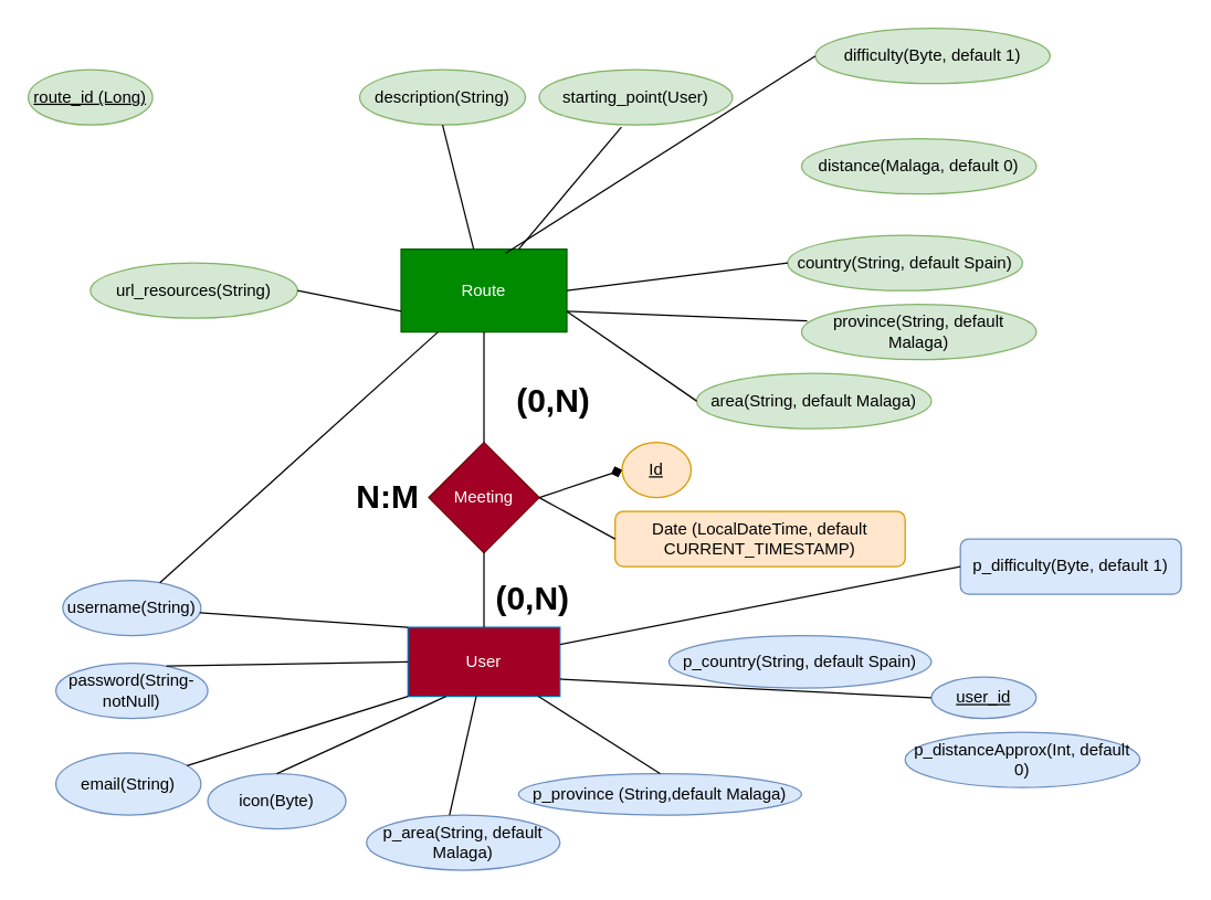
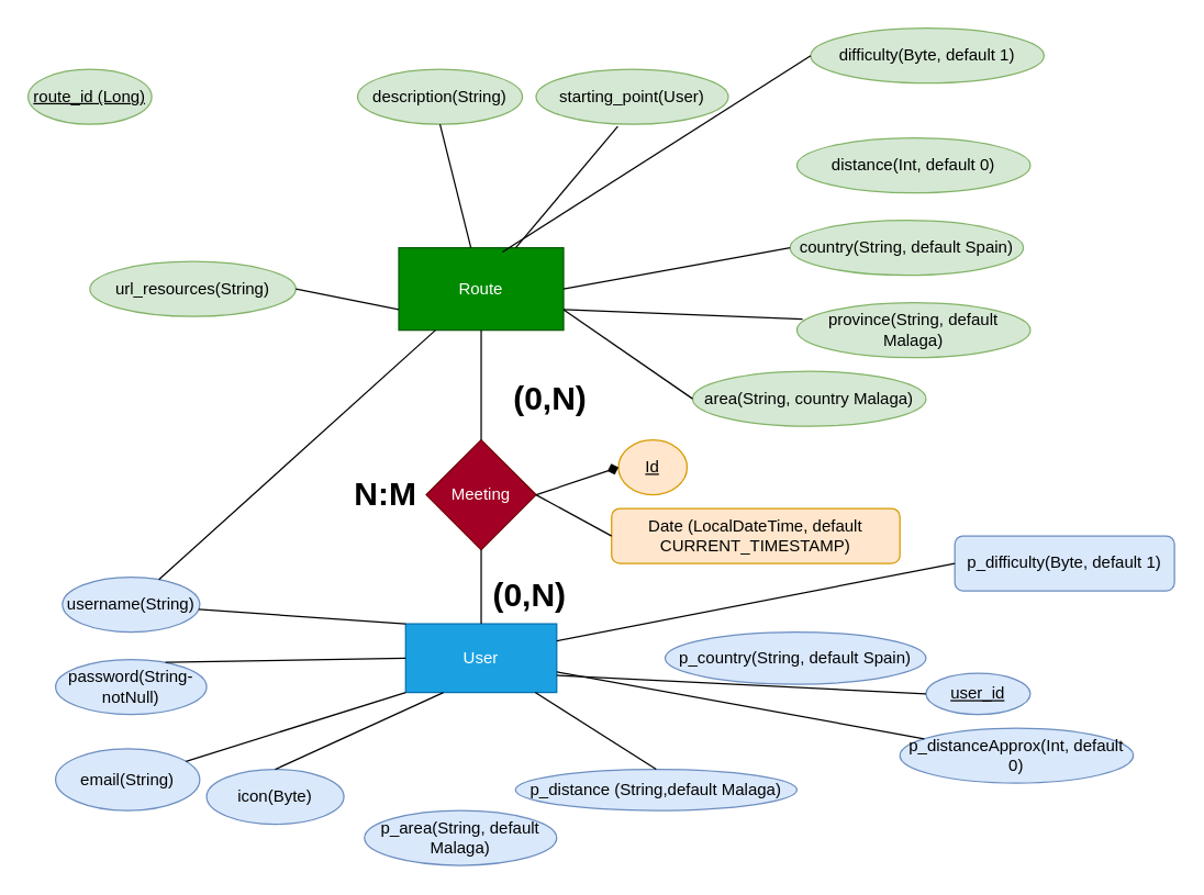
  <mxCell id="0" />
  <mxCell id="1" parent="0" />
  <mxCell id="2" value="Route" style="rounded=0;whiteSpace=wrap;html=1;fillColor=#008a00;fontColor=#ffffff;strokeColor=#005700;" parent="1" vertex="1"><mxGeometry x="290" y="180" width="120" height="60" as="geometry" /></mxCell>
  <mxCell id="3" value="&lt;u&gt;route_id (Long)&lt;/u&gt;" style="ellipse;whiteSpace=wrap;html=1;fillColor=#d5e8d4;strokeColor=#82b366;" parent="1" vertex="1"><mxGeometry x="20" y="50" width="90" height="40" as="geometry" /></mxCell>
  <mxCell id="4" value="description(String)" style="ellipse;whiteSpace=wrap;html=1;fillColor=#d5e8d4;strokeColor=#82b366;" parent="1" vertex="1"><mxGeometry x="260" y="50" width="120" height="40" as="geometry" /></mxCell>
  <mxCell id="5" value="starting_point(User)" style="ellipse;whiteSpace=wrap;html=1;fillColor=#d5e8d4;strokeColor=#82b366;" parent="1" vertex="1"><mxGeometry x="390" y="50" width="140" height="40" as="geometry" /></mxCell>
- <mxCell id="6" value="area(String, default Malaga)" style="ellipse;whiteSpace=wrap;html=1;fillColor=#d5e8d4;strokeColor=#82b366;" parent="1" vertex="1"><mxGeometry x="504" y="270" width="170" height="40" as="geometry" /></mxCell>
+ <mxCell id="6" value="area(String, country Malaga)" style="ellipse;whiteSpace=wrap;html=1;fillColor=#d5e8d4;strokeColor=#82b366;" parent="1" vertex="1"><mxGeometry x="504" y="270" width="170" height="40" as="geometry" /></mxCell>
  <mxCell id="7" value="" style="endArrow=none;html=1;rounded=0;exitX=0.5;exitY=1;exitDx=0;exitDy=0;exitPerimeter=0;" parent="1" source="4" target="2" edge="1"><mxGeometry width="50" height="50" relative="1" as="geometry"><mxPoint x="410" y="120" as="sourcePoint" /><mxPoint x="370" y="180" as="targetPoint" /></mxGeometry></mxCell>
  <mxCell id="8" value="" style="endArrow=none;html=1;rounded=0;exitX=0.425;exitY=1.038;exitDx=0;exitDy=0;exitPerimeter=0;" parent="1" source="5" target="2" edge="1"><mxGeometry width="50" height="50" relative="1" as="geometry"><mxPoint x="410" y="120" as="sourcePoint" /><mxPoint x="460" y="70" as="targetPoint" /></mxGeometry></mxCell>
  <mxCell id="9" value="" style="endArrow=none;html=1;rounded=0;entryX=0;entryY=0.5;entryDx=0;entryDy=0;exitX=1;exitY=0.75;exitDx=0;exitDy=0;" parent="1" source="2" target="6" edge="1"><mxGeometry width="50" height="50" relative="1" as="geometry"><mxPoint x="410" y="120" as="sourcePoint" /><mxPoint x="460" y="70" as="targetPoint" /><Array as="points" /></mxGeometry></mxCell>
  <mxCell id="10" value="Meeting" style="rhombus;whiteSpace=wrap;html=1;fillColor=#a20025;fontColor=#ffffff;strokeColor=#6F0000;" parent="1" vertex="1"><mxGeometry x="310" y="320" width="80" height="80" as="geometry" /></mxCell>
  <mxCell id="11" value="Date (LocalDateTime, default CURRENT_TIMESTAMP)" style="whiteSpace=wrap;html=1;fillColor=#ffe6cc;strokeColor=#d79b00;rounded=1;" parent="1" vertex="1"><mxGeometry x="445" y="370" width="210" height="40" as="geometry" /></mxCell>
  <mxCell id="12" value="" style="endArrow=none;html=1;rounded=0;exitX=1;exitY=0.5;exitDx=0;exitDy=0;entryX=0;entryY=0.5;entryDx=0;entryDy=0;" parent="1" source="10" target="11" edge="1"><mxGeometry width="50" height="50" relative="1" as="geometry"><mxPoint x="410" y="440" as="sourcePoint" /><mxPoint x="450" y="440" as="targetPoint" /><Array as="points" /></mxGeometry></mxCell>
  <mxCell id="13" value="" style="endArrow=none;html=1;rounded=0;entryX=0.5;entryY=0;entryDx=0;entryDy=0;exitX=0.5;exitY=1;exitDx=0;exitDy=0;" parent="1" source="2" target="10" edge="1"><mxGeometry width="50" height="50" relative="1" as="geometry"><mxPoint x="410" y="120" as="sourcePoint" /><mxPoint x="460" y="70" as="targetPoint" /></mxGeometry></mxCell>
  <mxCell id="14" value="(0,N)" style="text;strokeColor=none;fillColor=none;html=1;fontSize=24;fontStyle=1;verticalAlign=middle;align=center;fontFamily=Helvetica;fontColor=default;" parent="1" vertex="1"><mxGeometry x="335" y="414" width="100" height="40" as="geometry" /></mxCell>
  <mxCell id="15" value="N:M" style="text;strokeColor=none;fillColor=none;html=1;fontSize=24;fontStyle=1;verticalAlign=middle;align=center;" parent="1" vertex="1"><mxGeometry x="230" y="340" width="100" height="40" as="geometry" /></mxCell>
- <mxCell id="16" value="User" style="rounded=0;whiteSpace=wrap;html=1;fillColor=#a20025;fontColor=#ffffff;strokeColor=#006EAF;" parent="1" vertex="1"><mxGeometry x="295" y="454" width="110" height="50" as="geometry" /></mxCell>
+ <mxCell id="16" value="User" style="rounded=0;whiteSpace=wrap;html=1;fillColor=#1ba1e2;fontColor=#ffffff;strokeColor=#006EAF;" parent="1" vertex="1"><mxGeometry x="295" y="454" width="110" height="50" as="geometry" /></mxCell>
  <mxCell id="17" value="" style="endArrow=none;html=1;rounded=0;exitX=0.5;exitY=0;exitDx=0;exitDy=0;entryX=0.5;entryY=1;entryDx=0;entryDy=0;entryPerimeter=0;" parent="1" source="16" target="10" edge="1"><mxGeometry width="50" height="50" relative="1" as="geometry"><mxPoint x="420" y="500" as="sourcePoint" /><mxPoint x="380" y="400" as="targetPoint" /></mxGeometry></mxCell>
  <mxCell id="18" value="(0,N)" style="text;strokeColor=none;fillColor=none;html=1;fontSize=24;fontStyle=1;verticalAlign=middle;align=center;fontFamily=Helvetica;fontColor=default;" parent="1" vertex="1"><mxGeometry x="350" y="270" width="100" height="40" as="geometry" /></mxCell>
  <mxCell id="19" value="&lt;span&gt;username(String)&lt;/span&gt;" style="ellipse;whiteSpace=wrap;html=1;fillColor=#dae8fc;strokeColor=#6c8ebf;fontStyle=0" parent="1" vertex="1"><mxGeometry x="45" y="420" width="100" height="40" as="geometry" /></mxCell>
  <mxCell id="20" value="password(String-notNull)" style="ellipse;whiteSpace=wrap;html=1;fillColor=#dae8fc;strokeColor=#6c8ebf;" parent="1" vertex="1"><mxGeometry x="40" y="480" width="110" height="40" as="geometry" /></mxCell>
  <mxCell id="21" value="email(String)" style="ellipse;whiteSpace=wrap;html=1;fillColor=#dae8fc;strokeColor=#6c8ebf;" parent="1" vertex="1"><mxGeometry x="40" y="545" width="105" height="45" as="geometry" /></mxCell>
  <mxCell id="22" value="icon(Byte)" style="ellipse;whiteSpace=wrap;html=1;align=center;fillColor=#dae8fc;strokeColor=#6c8ebf;" parent="1" vertex="1"><mxGeometry x="150" y="560" width="100" height="40" as="geometry" /></mxCell>
  <mxCell id="23" value="" style="endArrow=none;html=1;rounded=0;entryX=0;entryY=0;entryDx=0;entryDy=0;" parent="1" source="19" target="16" edge="1"><mxGeometry width="50" height="50" relative="1" as="geometry"><mxPoint x="435" y="440" as="sourcePoint" /><mxPoint x="485" y="390" as="targetPoint" /></mxGeometry></mxCell>
  <mxCell id="24" value="" style="endArrow=none;html=1;rounded=0;exitX=0.727;exitY=0.05;exitDx=0;exitDy=0;exitPerimeter=0;entryX=0;entryY=0.5;entryDx=0;entryDy=0;" parent="1" source="20" target="16" edge="1"><mxGeometry width="50" height="50" relative="1" as="geometry"><mxPoint x="435" y="440" as="sourcePoint" /><mxPoint x="485" y="390" as="targetPoint" /></mxGeometry></mxCell>
  <mxCell id="25" value="" style="endArrow=none;html=1;rounded=0;entryX=0;entryY=1;entryDx=0;entryDy=0;" parent="1" source="21" target="16" edge="1"><mxGeometry width="50" height="50" relative="1" as="geometry"><mxPoint x="435" y="440" as="sourcePoint" /><mxPoint x="485" y="390" as="targetPoint" /></mxGeometry></mxCell>
  <mxCell id="26" value="" style="endArrow=none;html=1;rounded=0;exitX=0.5;exitY=0;exitDx=0;exitDy=0;entryX=0.25;entryY=1;entryDx=0;entryDy=0;" parent="1" source="22" target="16" edge="1"><mxGeometry width="50" height="50" relative="1" as="geometry"><mxPoint x="435" y="440" as="sourcePoint" /><mxPoint x="485" y="390" as="targetPoint" /></mxGeometry></mxCell>
  <mxCell id="27" value="difficulty(Byte, default 1)" style="ellipse;whiteSpace=wrap;html=1;fillColor=#d5e8d4;strokeColor=#82b366;" parent="1" vertex="1"><mxGeometry x="590" width="170" height="40" as="geometry" y="20" /></mxCell>
- <mxCell id="28" value="distance(Malaga, default 0)" style="ellipse;whiteSpace=wrap;html=1;fillColor=#d5e8d4;strokeColor=#82b366;" parent="1" vertex="1"><mxGeometry x="580" y="100" width="170" height="40" as="geometry" /></mxCell>
+ <mxCell id="28" value="distance(Int, default 0)" style="ellipse;whiteSpace=wrap;html=1;fillColor=#d5e8d4;strokeColor=#82b366;" parent="1" vertex="1"><mxGeometry x="580" y="100" width="170" height="40" as="geometry" /></mxCell>
  <mxCell id="29" value="" style="endArrow=none;html=1;rounded=0;exitX=0.629;exitY=0.05;exitDx=0;exitDy=0;exitPerimeter=0;entryX=0;entryY=0.5;entryDx=0;entryDy=0;" parent="1" source="2" target="27" edge="1"><mxGeometry width="50" height="50" relative="1" as="geometry"><mxPoint x="440" y="440" as="sourcePoint" /><mxPoint x="690" y="80" as="targetPoint" /></mxGeometry></mxCell>
  <mxCell id="30" value="" style="endArrow=none;html=1;rounded=0;" parent="1" source="2" target="19" edge="1"><mxGeometry width="50" height="50" relative="1" as="geometry"><mxPoint x="440" y="440" as="sourcePoint" /><mxPoint x="490" y="390" as="targetPoint" /></mxGeometry></mxCell>
  <mxCell id="31" value="p_country(String, default Spain)" style="ellipse;whiteSpace=wrap;html=1;fillColor=#dae8fc;strokeColor=#6c8ebf;" parent="1" vertex="1"><mxGeometry x="484" y="460" width="190" height="38" as="geometry" /></mxCell>
- <mxCell id="32" value="p_province (String,default Malaga)" style="ellipse;whiteSpace=wrap;html=1;fillColor=#dae8fc;strokeColor=#6c8ebf;" parent="1" vertex="1"><mxGeometry x="375" y="560" width="205" height="30" as="geometry" /></mxCell>
+ <mxCell id="32" value="p_distance (String,default Malaga)" style="ellipse;whiteSpace=wrap;html=1;fillColor=#dae8fc;strokeColor=#6c8ebf;" parent="1" vertex="1"><mxGeometry x="375" y="560" width="205" height="30" as="geometry" /></mxCell>
  <mxCell id="33" value="p_area(String, default Malaga)" style="ellipse;whiteSpace=wrap;html=1;fillColor=#dae8fc;strokeColor=#6c8ebf;" parent="1" vertex="1"><mxGeometry x="265" y="590" width="140" height="40" as="geometry" /></mxCell>
  <mxCell id="34" value="p_difficulty(Byte, default 1)" style="whiteSpace=wrap;html=1;fillColor=#dae8fc;strokeColor=#6c8ebf;rounded=1;" parent="1" vertex="1"><mxGeometry x="695" y="390" width="160" height="40" as="geometry" /></mxCell>
  <mxCell id="35" value="p_distanceApprox(Int, default 0)" style="ellipse;whiteSpace=wrap;html=1;fillColor=#dae8fc;strokeColor=#6c8ebf;" parent="1" vertex="1"><mxGeometry x="655" y="530" width="170" height="40" as="geometry" /></mxCell>
  <mxCell id="36" value="" style="endArrow=none;html=1;rounded=0;entryX=0.5;entryY=0;entryDx=0;entryDy=0;" parent="1" source="16" target="32" edge="1"><mxGeometry width="50" height="50" relative="1" as="geometry"><mxPoint x="425" y="490" as="sourcePoint" /><mxPoint x="585" y="520" as="targetPoint" /></mxGeometry></mxCell>
  <mxCell id="37" value="" style="endArrow=none;html=1;rounded=0;exitX=1;exitY=0.25;exitDx=0;exitDy=0;entryX=0;entryY=0.5;entryDx=0;entryDy=0;" parent="1" source="16" target="34" edge="1"><mxGeometry width="50" height="50" relative="1" as="geometry"><mxPoint x="535" y="570" as="sourcePoint" /><mxPoint x="585" y="520" as="targetPoint" /></mxGeometry></mxCell>
- <mxCell id="38" value="" style="endArrow=none;html=1;rounded=0;entryX=0.429;entryY=0;entryDx=0;entryDy=0;entryPerimeter=0;" parent="1" source="16" target="33" edge="1"><mxGeometry width="50" height="50" relative="1" as="geometry"><mxPoint x="415" y="520" as="sourcePoint" /><mxPoint x="585" y="520" as="targetPoint" /></mxGeometry></mxCell>
+ <mxCell id="38" value="" style="endArrow=none;html=1;rounded=0;" parent="1" source="16" target="35" edge="1"><mxGeometry width="50" height="50" relative="1" as="geometry"><mxPoint x="415" y="520" as="sourcePoint" /><mxPoint x="585" y="520" as="targetPoint" /></mxGeometry></mxCell>
  <mxCell id="39" value="url_resources(String)" style="ellipse;whiteSpace=wrap;html=1;fillColor=#d5e8d4;strokeColor=#82b366;" parent="1" vertex="1"><mxGeometry x="65" y="190" width="150" height="40" as="geometry" /></mxCell>
  <mxCell id="40" value="" style="endArrow=none;html=1;rounded=0;exitX=1;exitY=0.5;exitDx=0;exitDy=0;entryX=0;entryY=0.75;entryDx=0;entryDy=0;" parent="1" source="39" target="2" edge="1"><mxGeometry width="50" height="50" relative="1" as="geometry"><mxPoint x="410" y="440" as="sourcePoint" /><mxPoint x="460" y="390" as="targetPoint" /></mxGeometry></mxCell>
  <mxCell id="41" value="province(String, default Malaga)" style="ellipse;whiteSpace=wrap;html=1;fillColor=#d5e8d4;strokeColor=#82b366;" parent="1" vertex="1"><mxGeometry x="580" y="220" width="170" height="40" as="geometry" /></mxCell>
- <mxCell id="42" value="country(String, default Spain)" style="ellipse;whiteSpace=wrap;html=1;fillColor=#d5e8d4;strokeColor=#82b366;" parent="1" vertex="1"><mxGeometry x="570" y="170" width="170" height="40" as="geometry" /></mxCell>
+ <mxCell id="42" value="country(String, default Spain)" style="ellipse;whiteSpace=wrap;html=1;fillColor=#d5e8d4;strokeColor=#82b366;" parent="1" vertex="1"><mxGeometry x="575" y="160" width="170" height="40" as="geometry" /></mxCell>
  <mxCell id="43" value="" style="endArrow=none;html=1;rounded=0;entryX=0.024;entryY=0.3;entryDx=0;entryDy=0;entryPerimeter=0;exitX=1;exitY=0.75;exitDx=0;exitDy=0;" parent="1" source="2" target="41" edge="1"><mxGeometry width="50" height="50" relative="1" as="geometry"><mxPoint x="410" y="440" as="sourcePoint" /><mxPoint x="460" y="390" as="targetPoint" /></mxGeometry></mxCell>
  <mxCell id="44" value="" style="endArrow=none;html=1;rounded=0;entryX=0;entryY=0.5;entryDx=0;entryDy=0;exitX=1;exitY=0.5;exitDx=0;exitDy=0;" parent="1" source="2" target="42" edge="1"><mxGeometry width="50" height="50" relative="1" as="geometry"><mxPoint x="410" y="440" as="sourcePoint" /><mxPoint x="460" y="390" as="targetPoint" /></mxGeometry></mxCell>
  <mxCell id="45" value="user_id" style="ellipse;whiteSpace=wrap;html=1;fontStyle=4;fillColor=#dae8fc;strokeColor=#6c8ebf;" parent="1" vertex="1"><mxGeometry x="674" y="490" width="76" height="30" as="geometry" /></mxCell>
  <mxCell id="46" value="" style="endArrow=none;html=1;rounded=0;exitX=1;exitY=0.75;exitDx=0;exitDy=0;entryX=0;entryY=0.5;entryDx=0;entryDy=0;" parent="1" source="16" target="45" edge="1"><mxGeometry width="50" height="50" relative="1" as="geometry"><mxPoint x="600" y="470" as="sourcePoint" /><mxPoint x="650" y="420" as="targetPoint" /></mxGeometry></mxCell>
  <mxCell id="47" value="&lt;u&gt;Id&lt;/u&gt;" style="ellipse;whiteSpace=wrap;html=1;fillColor=#ffe6cc;strokeColor=#d79b00;" vertex="1" parent="1"><mxGeometry x="450" y="320" width="50" height="40" as="geometry" /></mxCell>
  <mxCell id="48" value="" style="endArrow=diamond;html=1;rounded=0;entryX=0;entryY=0.5;entryDx=0;entryDy=0;exitX=1;exitY=0.5;exitDx=0;exitDy=0;" edge="1" parent="1" source="10" target="47"><mxGeometry width="50" height="50" relative="1" as="geometry"><mxPoint x="410" y="440" as="sourcePoint" /><mxPoint x="460" y="390" as="targetPoint" /></mxGeometry></mxCell>
